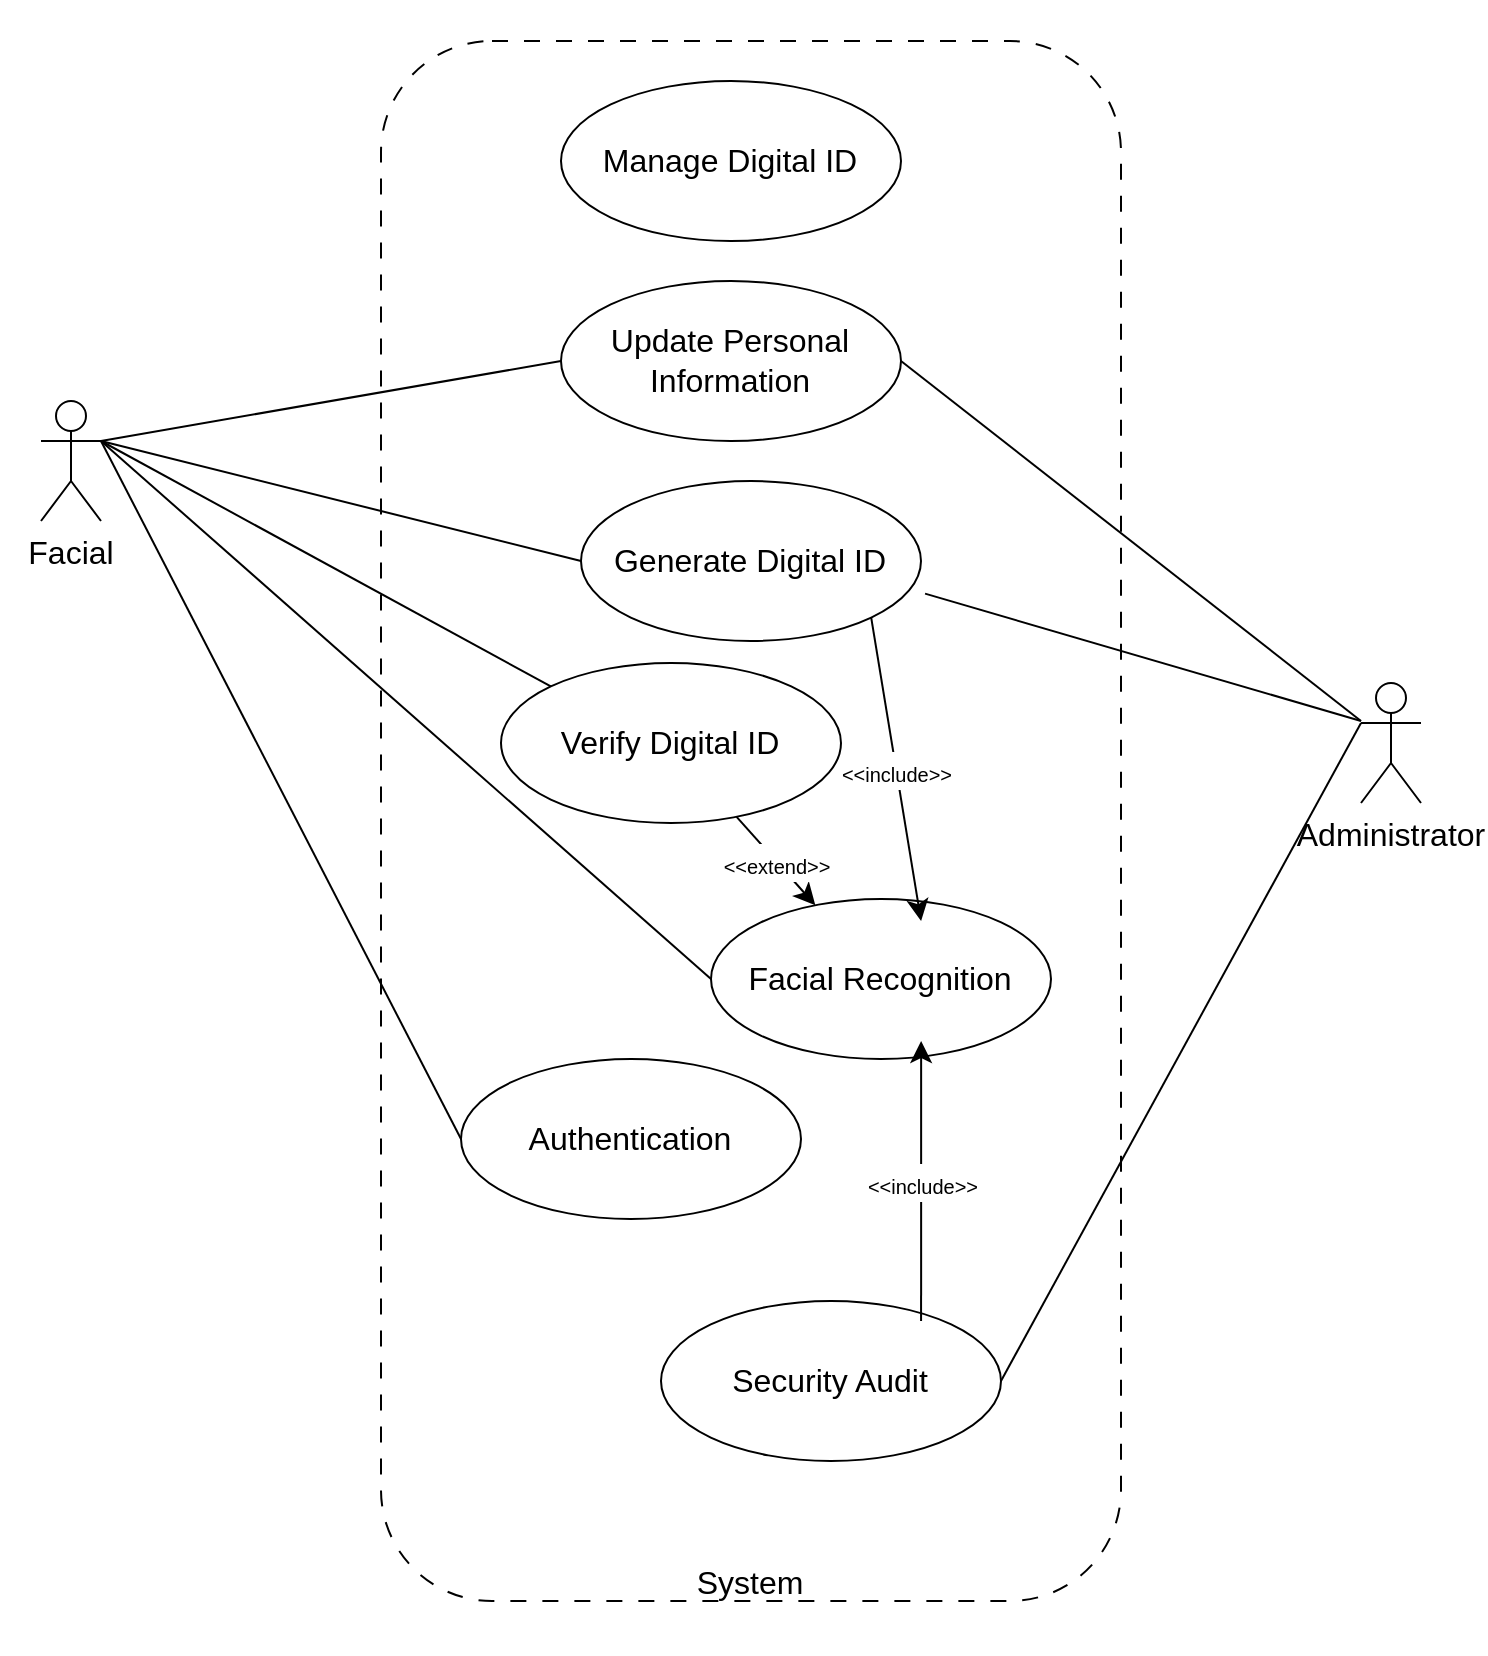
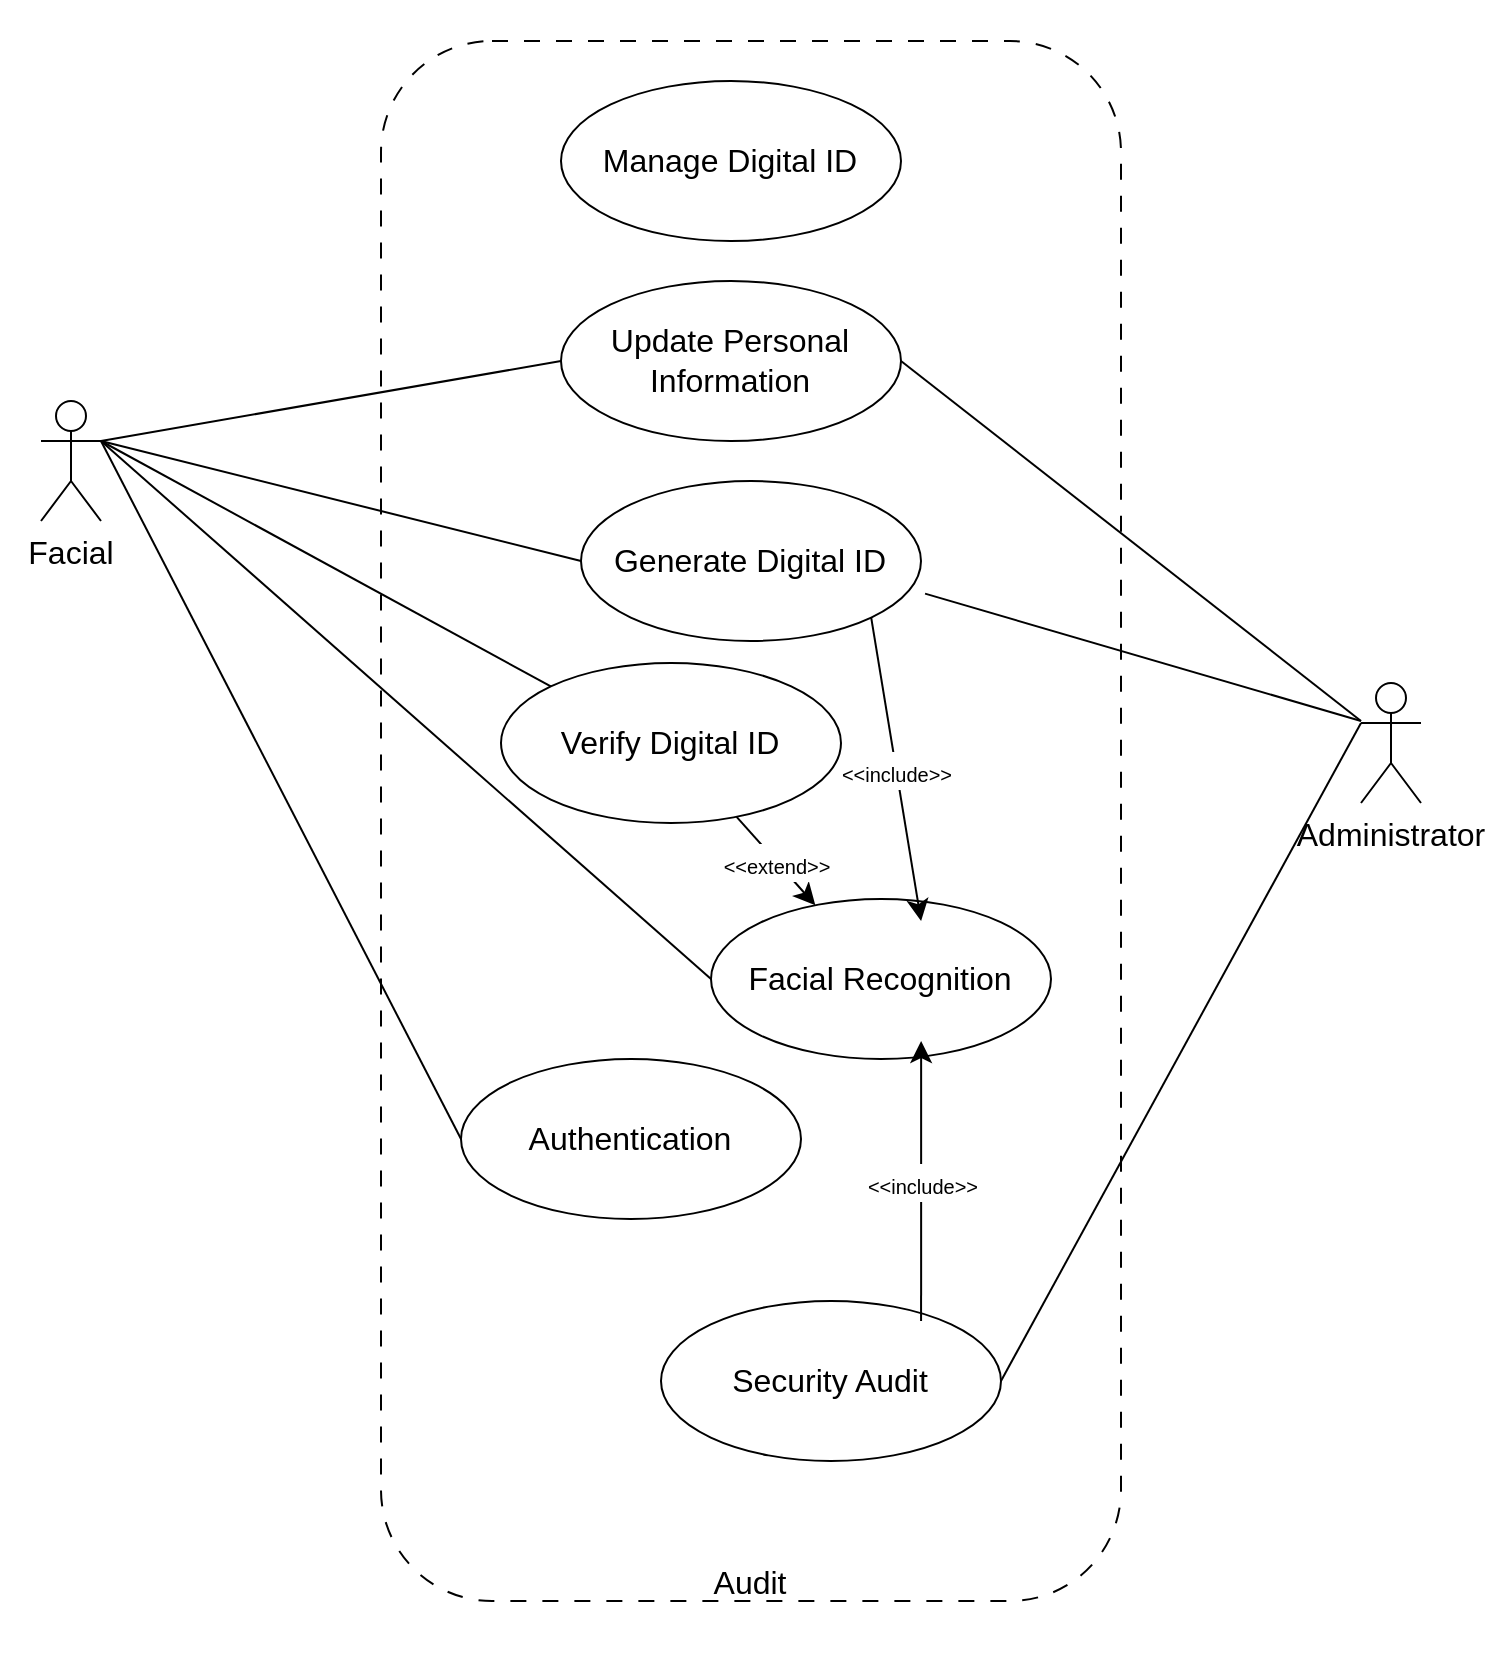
  <mxCell id="0" />
  <mxCell id="1" parent="0" />
  <mxCell id="2" value="" style="rounded=1;whiteSpace=wrap;html=1;fontSize=16;dashed=1;dashPattern=8 8;movable=0;resizable=0;rotatable=0;deletable=0;editable=0;locked=1;connectable=0;" vertex="1" parent="1"><mxGeometry x="190" y="20" width="370" height="780" as="geometry" /></mxCell>
  <mxCell id="3" value="Facial" style="shape=umlActor;verticalLabelPosition=bottom;verticalAlign=top;html=1;outlineConnect=0;fontSize=16;" vertex="1" parent="1"><mxGeometry x="20" y="200" width="30" height="60" as="geometry" /></mxCell>
  <mxCell id="4" value="Generate Digital ID" style="ellipse;whiteSpace=wrap;html=1;fontSize=16;" vertex="1" parent="1"><mxGeometry x="290" y="240" width="170" height="80" as="geometry" /></mxCell>
  <mxCell id="5" value="Verify Digital ID" style="ellipse;whiteSpace=wrap;html=1;fontSize=16;" vertex="1" parent="1"><mxGeometry x="250" y="331" width="170" height="80" as="geometry" /></mxCell>
  <mxCell id="6" value="Update Personal Information" style="ellipse;whiteSpace=wrap;html=1;fontSize=16;" vertex="1" parent="1"><mxGeometry x="280" y="140" width="170" height="80" as="geometry" /></mxCell>
  <mxCell id="7" value="Manage Digital ID" style="ellipse;whiteSpace=wrap;html=1;fontSize=16;" vertex="1" parent="1"><mxGeometry x="280" y="40" width="170" height="80" as="geometry" /></mxCell>
  <mxCell id="8" value="Facial Recognition" style="ellipse;whiteSpace=wrap;html=1;fontSize=16;" vertex="1" parent="1"><mxGeometry x="355" y="449" width="170" height="80" as="geometry" /></mxCell>
  <mxCell id="9" value="Security Audit" style="ellipse;whiteSpace=wrap;html=1;fontSize=16;" vertex="1" parent="1"><mxGeometry x="330" y="650" width="170" height="80" as="geometry" /></mxCell>
  <mxCell id="10" value="Authentication" style="ellipse;whiteSpace=wrap;html=1;fontSize=16;" vertex="1" parent="1"><mxGeometry x="230" y="529" width="170" height="80" as="geometry" /></mxCell>
  <mxCell id="11" value="Administrator" style="shape=umlActor;verticalLabelPosition=bottom;verticalAlign=top;html=1;outlineConnect=0;fontSize=16;" vertex="1" parent="1"><mxGeometry x="680" y="341" width="30" height="60" as="geometry" /></mxCell>
  <mxCell id="12" value="" style="endArrow=none;html=1;rounded=0;fontSize=12;startSize=8;endSize=8;curved=1;entryX=0;entryY=0.5;entryDx=0;entryDy=0;" edge="1" parent="1" target="4"><mxGeometry width="50" height="50" relative="1" as="geometry"><mxPoint x="50" y="220" as="sourcePoint" /><mxPoint x="250" y="310" as="targetPoint" /></mxGeometry></mxCell>
  <mxCell id="13" value="" style="endArrow=none;html=1;rounded=0;fontSize=12;startSize=8;endSize=8;curved=1;exitX=1.012;exitY=0.704;exitDx=0;exitDy=0;exitPerimeter=0;" edge="1" parent="1" source="4"><mxGeometry width="50" height="50" relative="1" as="geometry"><mxPoint x="270" y="490" as="sourcePoint" /><mxPoint x="680" y="360" as="targetPoint" /></mxGeometry></mxCell>
  <mxCell id="14" value="" style="endArrow=none;html=1;rounded=0;fontSize=12;startSize=8;endSize=8;curved=1;entryX=0;entryY=0;entryDx=0;entryDy=0;" edge="1" parent="1" target="5"><mxGeometry width="50" height="50" relative="1" as="geometry"><mxPoint x="50" y="220" as="sourcePoint" /><mxPoint x="260" y="340" as="targetPoint" /></mxGeometry></mxCell>
  <mxCell id="15" value="" style="endArrow=none;html=1;rounded=0;fontSize=12;startSize=8;endSize=8;curved=1;entryX=0;entryY=0.5;entryDx=0;entryDy=0;exitX=1;exitY=0.333;exitDx=0;exitDy=0;exitPerimeter=0;" edge="1" parent="1" source="3" target="6"><mxGeometry width="50" height="50" relative="1" as="geometry"><mxPoint x="50" y="220" as="sourcePoint" /><mxPoint x="300" y="188" as="targetPoint" /></mxGeometry></mxCell>
  <mxCell id="16" value="" style="endArrow=none;html=1;rounded=0;fontSize=12;startSize=8;endSize=8;curved=1;entryX=0;entryY=0.5;entryDx=0;entryDy=0;exitX=1;exitY=0.333;exitDx=0;exitDy=0;exitPerimeter=0;" edge="1" parent="1" source="3" target="8"><mxGeometry width="50" height="50" relative="1" as="geometry"><mxPoint x="80" y="240" as="sourcePoint" /><mxPoint x="310" y="198" as="targetPoint" /></mxGeometry></mxCell>
  <mxCell id="17" value="" style="endArrow=none;html=1;rounded=0;fontSize=12;startSize=8;endSize=8;curved=1;exitX=1;exitY=0.333;exitDx=0;exitDy=0;exitPerimeter=0;entryX=0;entryY=0.5;entryDx=0;entryDy=0;" edge="1" parent="1" source="3" target="10"><mxGeometry width="50" height="50" relative="1" as="geometry"><mxPoint x="230" y="490" as="sourcePoint" /><mxPoint x="280" y="440" as="targetPoint" /></mxGeometry></mxCell>
  <mxCell id="18" value="" style="endArrow=none;html=1;rounded=0;fontSize=12;startSize=8;endSize=8;curved=1;exitX=1;exitY=0.5;exitDx=0;exitDy=0;" edge="1" parent="1" source="6"><mxGeometry width="50" height="50" relative="1" as="geometry"><mxPoint x="480" y="370" as="sourcePoint" /><mxPoint x="680" y="360" as="targetPoint" /></mxGeometry></mxCell>
  <mxCell id="19" value="" style="endArrow=none;html=1;rounded=0;fontSize=12;startSize=8;endSize=8;curved=1;exitX=1;exitY=0.5;exitDx=0;exitDy=0;entryX=0;entryY=0.333;entryDx=0;entryDy=0;entryPerimeter=0;" edge="1" parent="1" source="9" target="11"><mxGeometry width="50" height="50" relative="1" as="geometry"><mxPoint x="480" y="510" as="sourcePoint" /><mxPoint x="530" y="460" as="targetPoint" /></mxGeometry></mxCell>
  <mxCell id="20" value="" style="endArrow=classic;html=1;rounded=0;fontSize=12;startSize=8;endSize=8;curved=1;exitX=1;exitY=1;exitDx=0;exitDy=0;entryX=0.618;entryY=0.138;entryDx=0;entryDy=0;entryPerimeter=0;" edge="1" parent="1" source="4" target="8"><mxGeometry relative="1" as="geometry"><mxPoint x="380" y="420" as="sourcePoint" /><mxPoint x="490" y="350" as="targetPoint" /></mxGeometry></mxCell>
  <mxCell id="21" value="&lt;font style=&quot;font-size: 10px;&quot;&gt;&amp;lt;&amp;lt;include&amp;gt;&amp;gt;&lt;/font&gt;" style="edgeLabel;resizable=0;html=1;align=center;verticalAlign=middle;fontSize=16;" connectable="0" vertex="1" parent="20"><mxGeometry relative="1" as="geometry" /></mxCell>
  <mxCell id="22" value="" style="endArrow=classic;html=1;rounded=0;fontSize=12;startSize=8;endSize=8;curved=1;" edge="1" parent="1" source="5" target="8"><mxGeometry relative="1" as="geometry"><mxPoint x="300" y="430" as="sourcePoint" /><mxPoint x="400" y="430" as="targetPoint" /></mxGeometry></mxCell>
  <mxCell id="23" value="&lt;font style=&quot;font-size: 10px;&quot;&gt;&amp;lt;&amp;lt;extend&amp;gt;&amp;gt;&lt;/font&gt;" style="edgeLabel;resizable=0;html=1;align=center;verticalAlign=middle;fontSize=16;" connectable="0" vertex="1" parent="22"><mxGeometry relative="1" as="geometry" /></mxCell>
  <mxCell id="24" value="" style="endArrow=classic;html=1;rounded=0;fontSize=12;startSize=8;endSize=8;curved=1;exitX=0.765;exitY=0.125;exitDx=0;exitDy=0;exitPerimeter=0;entryX=0.618;entryY=0.888;entryDx=0;entryDy=0;entryPerimeter=0;" edge="1" parent="1" source="9" target="8"><mxGeometry relative="1" as="geometry"><mxPoint x="300" y="510" as="sourcePoint" /><mxPoint x="400" y="510" as="targetPoint" /></mxGeometry></mxCell>
  <mxCell id="25" value="&lt;font style=&quot;font-size: 10px;&quot;&gt;&amp;lt;&amp;lt;include&amp;gt;&amp;gt;&lt;/font&gt;" style="edgeLabel;resizable=0;html=1;align=center;verticalAlign=middle;fontSize=16;" connectable="0" vertex="1" parent="24"><mxGeometry relative="1" as="geometry" /></mxCell>
- <mxCell id="26" value="System" style="text;strokeColor=none;fillColor=none;html=1;align=center;verticalAlign=middle;whiteSpace=wrap;rounded=0;fontSize=16;" vertex="1" parent="1"><mxGeometry x="345" y="776" width="60" height="30" as="geometry" /></mxCell>
+ <mxCell id="26" value="Audit" style="text;strokeColor=none;fillColor=none;html=1;align=center;verticalAlign=middle;whiteSpace=wrap;rounded=0;fontSize=16;" vertex="1" parent="1"><mxGeometry x="345" y="776" width="60" height="30" as="geometry" /></mxCell>
